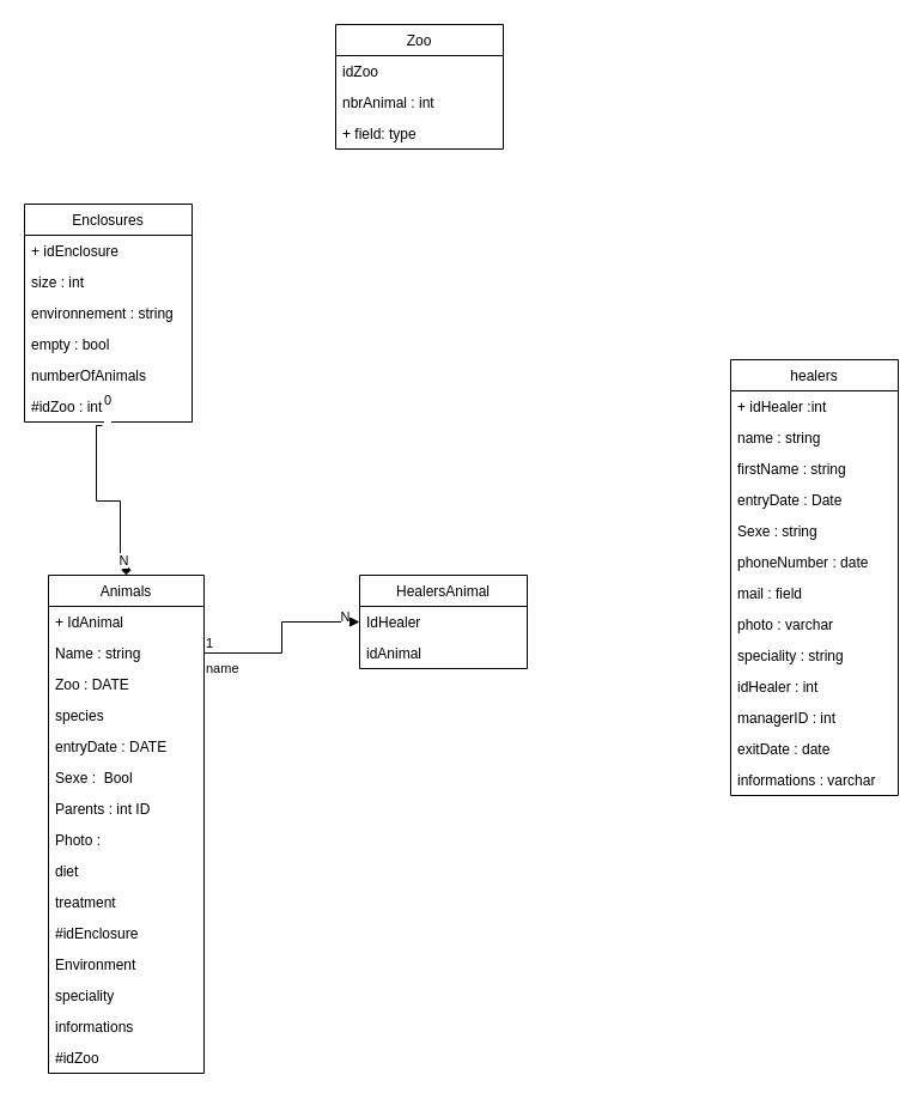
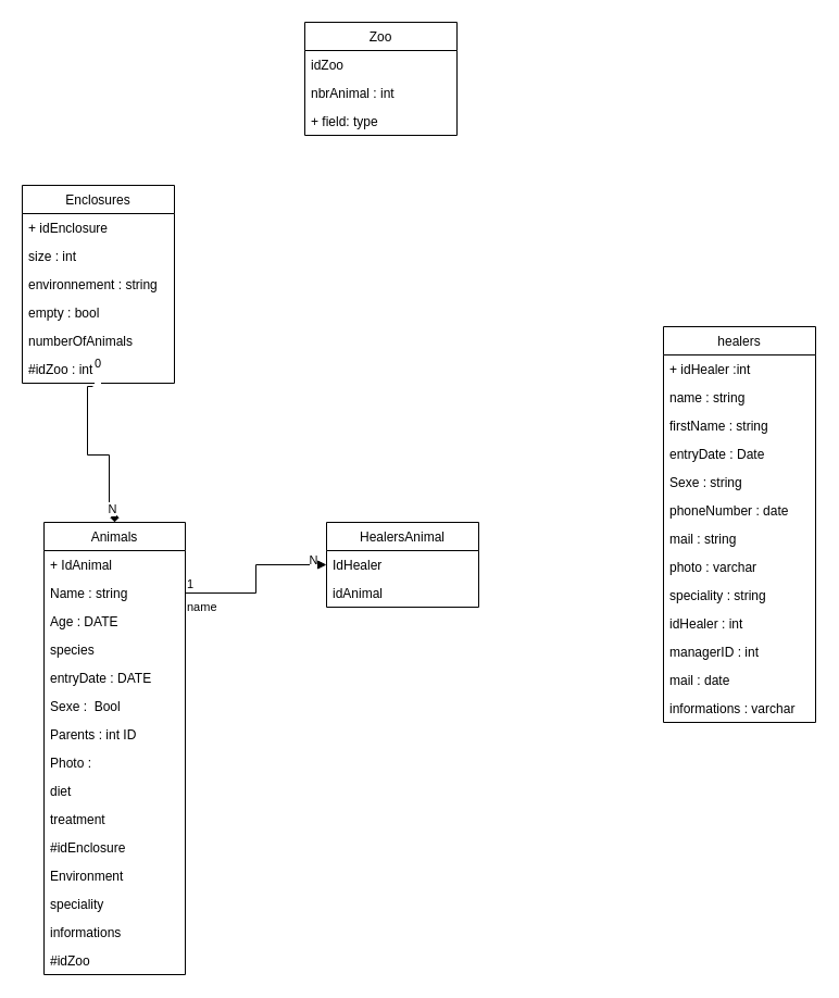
  <mxCell id="0" />
  <mxCell id="1" parent="0" />
  <mxCell id="2" value="Animals" style="swimlane;fontStyle=0;childLayout=stackLayout;horizontal=1;startSize=26;fillColor=none;horizontalStack=0;resizeParent=1;resizeParentMax=0;resizeLast=0;collapsible=1;marginBottom=0;" parent="1" vertex="1"><mxGeometry x="40" y="480" width="130" height="416" as="geometry"><mxRectangle x="40" y="70" width="70" height="26" as="alternateBounds" /></mxGeometry></mxCell>
  <mxCell id="3" value="+ IdAnimal" style="text;strokeColor=none;fillColor=none;align=left;verticalAlign=top;spacingLeft=4;spacingRight=4;overflow=hidden;rotatable=0;points=[[0,0.5],[1,0.5]];portConstraint=eastwest;" parent="2" vertex="1"><mxGeometry y="26" width="130" height="26" as="geometry" /></mxCell>
  <mxCell id="4" value="Name : string    " style="text;strokeColor=none;fillColor=none;align=left;verticalAlign=top;spacingLeft=4;spacingRight=4;overflow=hidden;rotatable=0;points=[[0,0.5],[1,0.5]];portConstraint=eastwest;" parent="2" vertex="1"><mxGeometry y="52" width="130" height="26" as="geometry" /></mxCell>
- <mxCell id="5" value="Zoo : DATE" style="text;strokeColor=none;fillColor=none;align=left;verticalAlign=top;spacingLeft=4;spacingRight=4;overflow=hidden;rotatable=0;points=[[0,0.5],[1,0.5]];portConstraint=eastwest;" parent="2" vertex="1"><mxGeometry y="78" width="130" height="26" as="geometry" /></mxCell>
+ <mxCell id="5" value="Age : DATE" style="text;strokeColor=none;fillColor=none;align=left;verticalAlign=top;spacingLeft=4;spacingRight=4;overflow=hidden;rotatable=0;points=[[0,0.5],[1,0.5]];portConstraint=eastwest;" parent="2" vertex="1"><mxGeometry y="78" width="130" height="26" as="geometry" /></mxCell>
  <mxCell id="6" value="species" style="text;strokeColor=none;fillColor=none;align=left;verticalAlign=top;spacingLeft=4;spacingRight=4;overflow=hidden;rotatable=0;points=[[0,0.5],[1,0.5]];portConstraint=eastwest;" parent="2" vertex="1"><mxGeometry y="104" width="130" height="26" as="geometry" /></mxCell>
  <mxCell id="7" value="entryDate : DATE" style="text;strokeColor=none;fillColor=none;align=left;verticalAlign=top;spacingLeft=4;spacingRight=4;overflow=hidden;rotatable=0;points=[[0,0.5],[1,0.5]];portConstraint=eastwest;" parent="2" vertex="1"><mxGeometry y="130" width="130" height="26" as="geometry" /></mxCell>
  <mxCell id="8" value="Sexe :  Bool&#10;" style="text;strokeColor=none;fillColor=none;align=left;verticalAlign=top;spacingLeft=4;spacingRight=4;overflow=hidden;rotatable=0;points=[[0,0.5],[1,0.5]];portConstraint=eastwest;" parent="2" vertex="1"><mxGeometry y="156" width="130" height="26" as="geometry" /></mxCell>
  <mxCell id="9" value="Parents : int ID" style="text;strokeColor=none;fillColor=none;align=left;verticalAlign=top;spacingLeft=4;spacingRight=4;overflow=hidden;rotatable=0;points=[[0,0.5],[1,0.5]];portConstraint=eastwest;" parent="2" vertex="1"><mxGeometry y="182" width="130" height="26" as="geometry" /></mxCell>
  <mxCell id="10" value="Photo : " style="text;strokeColor=none;fillColor=none;align=left;verticalAlign=top;spacingLeft=4;spacingRight=4;overflow=hidden;rotatable=0;points=[[0,0.5],[1,0.5]];portConstraint=eastwest;" parent="2" vertex="1"><mxGeometry y="208" width="130" height="26" as="geometry" /></mxCell>
  <mxCell id="11" value="diet" style="text;strokeColor=none;fillColor=none;align=left;verticalAlign=top;spacingLeft=4;spacingRight=4;overflow=hidden;rotatable=0;points=[[0,0.5],[1,0.5]];portConstraint=eastwest;" parent="2" vertex="1"><mxGeometry y="234" width="130" height="26" as="geometry" /></mxCell>
  <mxCell id="12" value="treatment" style="text;strokeColor=none;fillColor=none;align=left;verticalAlign=top;spacingLeft=4;spacingRight=4;overflow=hidden;rotatable=0;points=[[0,0.5],[1,0.5]];portConstraint=eastwest;" parent="2" vertex="1"><mxGeometry y="260" width="130" height="26" as="geometry" /></mxCell>
  <mxCell id="13" value="#idEnclosure" style="text;strokeColor=none;fillColor=none;align=left;verticalAlign=top;spacingLeft=4;spacingRight=4;overflow=hidden;rotatable=0;points=[[0,0.5],[1,0.5]];portConstraint=eastwest;" parent="2" vertex="1"><mxGeometry y="286" width="130" height="26" as="geometry" /></mxCell>
  <mxCell id="14" value="Environment" style="text;strokeColor=none;fillColor=none;align=left;verticalAlign=top;spacingLeft=4;spacingRight=4;overflow=hidden;rotatable=0;points=[[0,0.5],[1,0.5]];portConstraint=eastwest;" parent="2" vertex="1"><mxGeometry y="312" width="130" height="26" as="geometry" /></mxCell>
  <mxCell id="15" value="speciality" style="text;strokeColor=none;fillColor=none;align=left;verticalAlign=top;spacingLeft=4;spacingRight=4;overflow=hidden;rotatable=0;points=[[0,0.5],[1,0.5]];portConstraint=eastwest;" parent="2" vertex="1"><mxGeometry y="338" width="130" height="26" as="geometry" /></mxCell>
  <mxCell id="16" value="informations" style="text;strokeColor=none;fillColor=none;align=left;verticalAlign=top;spacingLeft=4;spacingRight=4;overflow=hidden;rotatable=0;points=[[0,0.5],[1,0.5]];portConstraint=eastwest;" parent="2" vertex="1"><mxGeometry y="364" width="130" height="26" as="geometry" /></mxCell>
  <mxCell id="17" value="#idZoo" style="text;strokeColor=none;fillColor=none;align=left;verticalAlign=top;spacingLeft=4;spacingRight=4;overflow=hidden;rotatable=0;points=[[0,0.5],[1,0.5]];portConstraint=eastwest;" vertex="1" parent="2"><mxGeometry y="390" width="130" height="26" as="geometry" /></mxCell>
  <mxCell id="18" value="healers" style="swimlane;fontStyle=0;childLayout=stackLayout;horizontal=1;startSize=26;fillColor=none;horizontalStack=0;resizeParent=1;resizeParentMax=0;resizeLast=0;collapsible=1;marginBottom=0;" parent="1" vertex="1"><mxGeometry x="610" y="300" width="140" height="364" as="geometry" /></mxCell>
  <mxCell id="19" value="+ idHealer :int" style="text;strokeColor=none;fillColor=none;align=left;verticalAlign=top;spacingLeft=4;spacingRight=4;overflow=hidden;rotatable=0;points=[[0,0.5],[1,0.5]];portConstraint=eastwest;" vertex="1" parent="18"><mxGeometry y="26" width="140" height="26" as="geometry" /></mxCell>
  <mxCell id="20" value="name : string&#10;" style="text;strokeColor=none;fillColor=none;align=left;verticalAlign=top;spacingLeft=4;spacingRight=4;overflow=hidden;rotatable=0;points=[[0,0.5],[1,0.5]];portConstraint=eastwest;" parent="18" vertex="1"><mxGeometry y="52" width="140" height="26" as="geometry" /></mxCell>
  <mxCell id="21" value="firstName : string" style="text;strokeColor=none;fillColor=none;align=left;verticalAlign=top;spacingLeft=4;spacingRight=4;overflow=hidden;rotatable=0;points=[[0,0.5],[1,0.5]];portConstraint=eastwest;" parent="18" vertex="1"><mxGeometry y="78" width="140" height="26" as="geometry" /></mxCell>
  <mxCell id="22" value="entryDate : Date" style="text;strokeColor=none;fillColor=none;align=left;verticalAlign=top;spacingLeft=4;spacingRight=4;overflow=hidden;rotatable=0;points=[[0,0.5],[1,0.5]];portConstraint=eastwest;" parent="18" vertex="1"><mxGeometry y="104" width="140" height="26" as="geometry" /></mxCell>
  <mxCell id="23" value="Sexe : string&#10;" style="text;strokeColor=none;fillColor=none;align=left;verticalAlign=top;spacingLeft=4;spacingRight=4;overflow=hidden;rotatable=0;points=[[0,0.5],[1,0.5]];portConstraint=eastwest;" parent="18" vertex="1"><mxGeometry y="130" width="140" height="26" as="geometry" /></mxCell>
  <mxCell id="24" value="phoneNumber : date" style="text;strokeColor=none;fillColor=none;align=left;verticalAlign=top;spacingLeft=4;spacingRight=4;overflow=hidden;rotatable=0;points=[[0,0.5],[1,0.5]];portConstraint=eastwest;" parent="18" vertex="1"><mxGeometry y="156" width="140" height="26" as="geometry" /></mxCell>
- <mxCell id="25" value="mail : field" style="text;strokeColor=none;fillColor=none;align=left;verticalAlign=top;spacingLeft=4;spacingRight=4;overflow=hidden;rotatable=0;points=[[0,0.5],[1,0.5]];portConstraint=eastwest;" parent="18" vertex="1"><mxGeometry y="182" width="140" height="26" as="geometry" /></mxCell>
+ <mxCell id="25" value="mail : string" style="text;strokeColor=none;fillColor=none;align=left;verticalAlign=top;spacingLeft=4;spacingRight=4;overflow=hidden;rotatable=0;points=[[0,0.5],[1,0.5]];portConstraint=eastwest;" parent="18" vertex="1"><mxGeometry y="182" width="140" height="26" as="geometry" /></mxCell>
  <mxCell id="26" value="photo : varchar&#10;" style="text;strokeColor=none;fillColor=none;align=left;verticalAlign=top;spacingLeft=4;spacingRight=4;overflow=hidden;rotatable=0;points=[[0,0.5],[1,0.5]];portConstraint=eastwest;" parent="18" vertex="1"><mxGeometry y="208" width="140" height="26" as="geometry" /></mxCell>
  <mxCell id="27" value="speciality : string" style="text;strokeColor=none;fillColor=none;align=left;verticalAlign=top;spacingLeft=4;spacingRight=4;overflow=hidden;rotatable=0;points=[[0,0.5],[1,0.5]];portConstraint=eastwest;" parent="18" vertex="1"><mxGeometry y="234" width="140" height="26" as="geometry" /></mxCell>
  <mxCell id="28" value="idHealer : int&#10;" style="text;strokeColor=none;fillColor=none;align=left;verticalAlign=top;spacingLeft=4;spacingRight=4;overflow=hidden;rotatable=0;points=[[0,0.5],[1,0.5]];portConstraint=eastwest;" parent="18" vertex="1"><mxGeometry y="260" width="140" height="26" as="geometry" /></mxCell>
  <mxCell id="29" value="managerID : int" style="text;strokeColor=none;fillColor=none;align=left;verticalAlign=top;spacingLeft=4;spacingRight=4;overflow=hidden;rotatable=0;points=[[0,0.5],[1,0.5]];portConstraint=eastwest;" parent="18" vertex="1"><mxGeometry y="286" width="140" height="26" as="geometry" /></mxCell>
- <mxCell id="30" value="exitDate : date" style="text;strokeColor=none;fillColor=none;align=left;verticalAlign=top;spacingLeft=4;spacingRight=4;overflow=hidden;rotatable=0;points=[[0,0.5],[1,0.5]];portConstraint=eastwest;" parent="18" vertex="1"><mxGeometry y="312" width="140" height="26" as="geometry" /></mxCell>
+ <mxCell id="30" value="mail : date" style="text;strokeColor=none;fillColor=none;align=left;verticalAlign=top;spacingLeft=4;spacingRight=4;overflow=hidden;rotatable=0;points=[[0,0.5],[1,0.5]];portConstraint=eastwest;" parent="18" vertex="1"><mxGeometry y="312" width="140" height="26" as="geometry" /></mxCell>
  <mxCell id="31" value="informations : varchar" style="text;strokeColor=none;fillColor=none;align=left;verticalAlign=top;spacingLeft=4;spacingRight=4;overflow=hidden;rotatable=0;points=[[0,0.5],[1,0.5]];portConstraint=eastwest;" parent="18" vertex="1"><mxGeometry y="338" width="140" height="26" as="geometry" /></mxCell>
  <mxCell id="32" value="Zoo" style="swimlane;fontStyle=0;childLayout=stackLayout;horizontal=1;startSize=26;fillColor=none;horizontalStack=0;resizeParent=1;resizeParentMax=0;resizeLast=0;collapsible=1;marginBottom=0;" parent="1" vertex="1"><mxGeometry x="280" y="20" width="140" height="104" as="geometry" /></mxCell>
  <mxCell id="33" value="idZoo&#10;" style="text;strokeColor=none;fillColor=none;align=left;verticalAlign=top;spacingLeft=4;spacingRight=4;overflow=hidden;rotatable=0;points=[[0,0.5],[1,0.5]];portConstraint=eastwest;" parent="32" vertex="1"><mxGeometry y="26" width="140" height="26" as="geometry" /></mxCell>
  <mxCell id="34" value="nbrAnimal : int" style="text;strokeColor=none;fillColor=none;align=left;verticalAlign=top;spacingLeft=4;spacingRight=4;overflow=hidden;rotatable=0;points=[[0,0.5],[1,0.5]];portConstraint=eastwest;" parent="32" vertex="1"><mxGeometry y="52" width="140" height="26" as="geometry" /></mxCell>
  <mxCell id="35" value="+ field: type" style="text;strokeColor=none;fillColor=none;align=left;verticalAlign=top;spacingLeft=4;spacingRight=4;overflow=hidden;rotatable=0;points=[[0,0.5],[1,0.5]];portConstraint=eastwest;" parent="32" vertex="1"><mxGeometry y="78" width="140" height="26" as="geometry" /></mxCell>
  <mxCell id="36" value="Enclosures" style="swimlane;fontStyle=0;childLayout=stackLayout;horizontal=1;startSize=26;fillColor=none;horizontalStack=0;resizeParent=1;resizeParentMax=0;resizeLast=0;collapsible=1;marginBottom=0;" parent="1" vertex="1"><mxGeometry x="20" y="170" width="140" height="182" as="geometry" /></mxCell>
  <mxCell id="37" value="+ idEnclosure" style="text;strokeColor=none;fillColor=none;align=left;verticalAlign=top;spacingLeft=4;spacingRight=4;overflow=hidden;rotatable=0;points=[[0,0.5],[1,0.5]];portConstraint=eastwest;" parent="36" vertex="1"><mxGeometry y="26" width="140" height="26" as="geometry" /></mxCell>
  <mxCell id="38" value="size : int&#10;" style="text;strokeColor=none;fillColor=none;align=left;verticalAlign=top;spacingLeft=4;spacingRight=4;overflow=hidden;rotatable=0;points=[[0,0.5],[1,0.5]];portConstraint=eastwest;" parent="36" vertex="1"><mxGeometry y="52" width="140" height="26" as="geometry" /></mxCell>
  <mxCell id="39" value="environnement : string" style="text;strokeColor=none;fillColor=none;align=left;verticalAlign=top;spacingLeft=4;spacingRight=4;overflow=hidden;rotatable=0;points=[[0,0.5],[1,0.5]];portConstraint=eastwest;" parent="36" vertex="1"><mxGeometry y="78" width="140" height="26" as="geometry" /></mxCell>
  <mxCell id="40" value="empty : bool" style="text;strokeColor=none;fillColor=none;align=left;verticalAlign=top;spacingLeft=4;spacingRight=4;overflow=hidden;rotatable=0;points=[[0,0.5],[1,0.5]];portConstraint=eastwest;" parent="36" vertex="1"><mxGeometry y="104" width="140" height="26" as="geometry" /></mxCell>
  <mxCell id="41" value="numberOfAnimals" style="text;strokeColor=none;fillColor=none;align=left;verticalAlign=top;spacingLeft=4;spacingRight=4;overflow=hidden;rotatable=0;points=[[0,0.5],[1,0.5]];portConstraint=eastwest;" parent="36" vertex="1"><mxGeometry y="130" width="140" height="26" as="geometry" /></mxCell>
  <mxCell id="42" value="#idZoo : int" style="text;strokeColor=none;fillColor=none;align=left;verticalAlign=top;spacingLeft=4;spacingRight=4;overflow=hidden;rotatable=0;points=[[0,0.5],[1,0.5]];portConstraint=eastwest;" vertex="1" parent="36"><mxGeometry y="156" width="140" height="26" as="geometry" /></mxCell>
  <mxCell id="43" value="" style="endArrow=diamond;endFill=1;html=1;edgeStyle=orthogonalEdgeStyle;align=left;verticalAlign=top;rounded=0;entryX=0.5;entryY=0;entryDx=0;entryDy=0;exitX=0.464;exitY=1.115;exitDx=0;exitDy=0;exitPerimeter=0;" edge="1" parent="1" source="42" target="2"><mxGeometry x="-0.793" relative="1" as="geometry"><mxPoint x="80" y="380" as="sourcePoint" /><mxPoint x="440" y="300" as="targetPoint" /><Array as="points"><mxPoint x="80" y="355" /><mxPoint x="80" y="418" /><mxPoint x="100" y="418" /><mxPoint x="100" y="470" /><mxPoint x="105" y="470" /></Array><mxPoint as="offset" /></mxGeometry></mxCell>
  <mxCell id="44" value="&lt;div&gt;0&lt;/div&gt;&lt;div&gt;&lt;br&gt;&lt;/div&gt;" style="edgeLabel;resizable=0;html=1;align=left;verticalAlign=bottom;" connectable="0" vertex="1" parent="43"><mxGeometry x="-1" relative="1" as="geometry" /></mxCell>
  <mxCell id="45" value="N" style="edgeLabel;html=1;align=center;verticalAlign=middle;resizable=0;points=[];" vertex="1" connectable="0" parent="43"><mxGeometry x="0.837" y="3" relative="1" as="geometry"><mxPoint as="offset" /></mxGeometry></mxCell>
  <mxCell id="46" value="HealersAnimal" style="swimlane;fontStyle=0;childLayout=stackLayout;horizontal=1;startSize=26;fillColor=none;horizontalStack=0;resizeParent=1;resizeParentMax=0;resizeLast=0;collapsible=1;marginBottom=0;" vertex="1" parent="1"><mxGeometry x="300" y="480" width="140" height="78" as="geometry" /></mxCell>
  <mxCell id="47" value="IdHealer" style="text;strokeColor=none;fillColor=none;align=left;verticalAlign=top;spacingLeft=4;spacingRight=4;overflow=hidden;rotatable=0;points=[[0,0.5],[1,0.5]];portConstraint=eastwest;" vertex="1" parent="46"><mxGeometry y="26" width="140" height="26" as="geometry" /></mxCell>
  <mxCell id="48" value="idAnimal" style="text;strokeColor=none;fillColor=none;align=left;verticalAlign=top;spacingLeft=4;spacingRight=4;overflow=hidden;rotatable=0;points=[[0,0.5],[1,0.5]];portConstraint=eastwest;" vertex="1" parent="46"><mxGeometry y="52" width="140" height="26" as="geometry" /></mxCell>
  <mxCell id="49" value="name" style="endArrow=block;endFill=1;html=1;edgeStyle=orthogonalEdgeStyle;align=left;verticalAlign=top;rounded=0;exitX=1;exitY=0.5;exitDx=0;exitDy=0;entryX=0;entryY=0.5;entryDx=0;entryDy=0;" edge="1" parent="1" source="4" target="47"><mxGeometry x="-1" relative="1" as="geometry"><mxPoint x="260" y="650" as="sourcePoint" /><mxPoint x="420" y="650" as="targetPoint" /></mxGeometry></mxCell>
  <mxCell id="50" value="1" style="edgeLabel;resizable=0;html=1;align=left;verticalAlign=bottom;" connectable="0" vertex="1" parent="49"><mxGeometry x="-1" relative="1" as="geometry" /></mxCell>
  <mxCell id="51" value="N" style="edgeLabel;html=1;align=center;verticalAlign=middle;resizable=0;points=[];" vertex="1" connectable="0" parent="49"><mxGeometry x="0.833" y="-1" relative="1" as="geometry"><mxPoint y="-6" as="offset" /></mxGeometry></mxCell>
